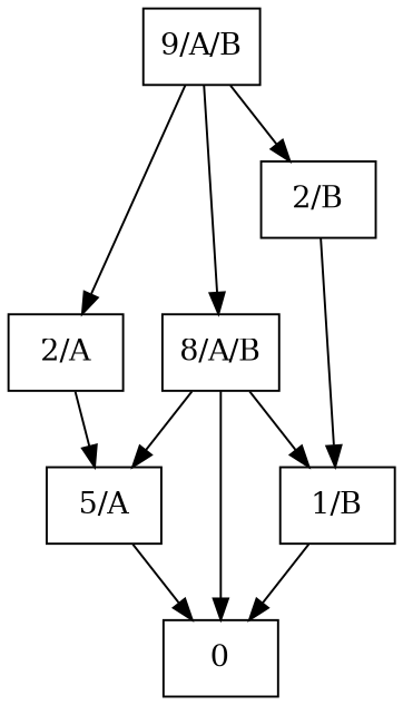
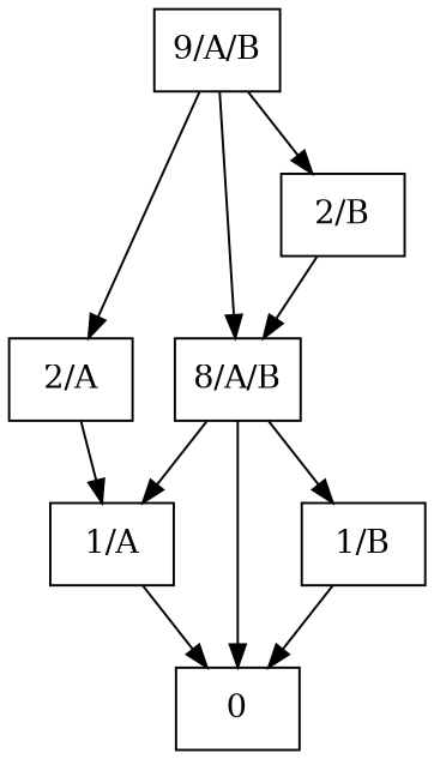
  digraph {
    node [shape=box]
    n1 [label="9/A/B"]
    "2/A"
    "2/B"
    n4 [label="8/A/B"]
-   "1/A" [label="5/A"]
+   "1/A"
    "1/B"
    0
    n1 -> "2/A"
    n1 -> "2/B"
    n1 -> n4
    "2/A" -> "1/A"
-   "2/B" -> "1/B"
+   "2/B" -> n4
    n4 -> "1/A"
    n4 -> "1/B"
    n4 -> 0
    "1/A" -> 0
    "1/B" -> 0
  }
